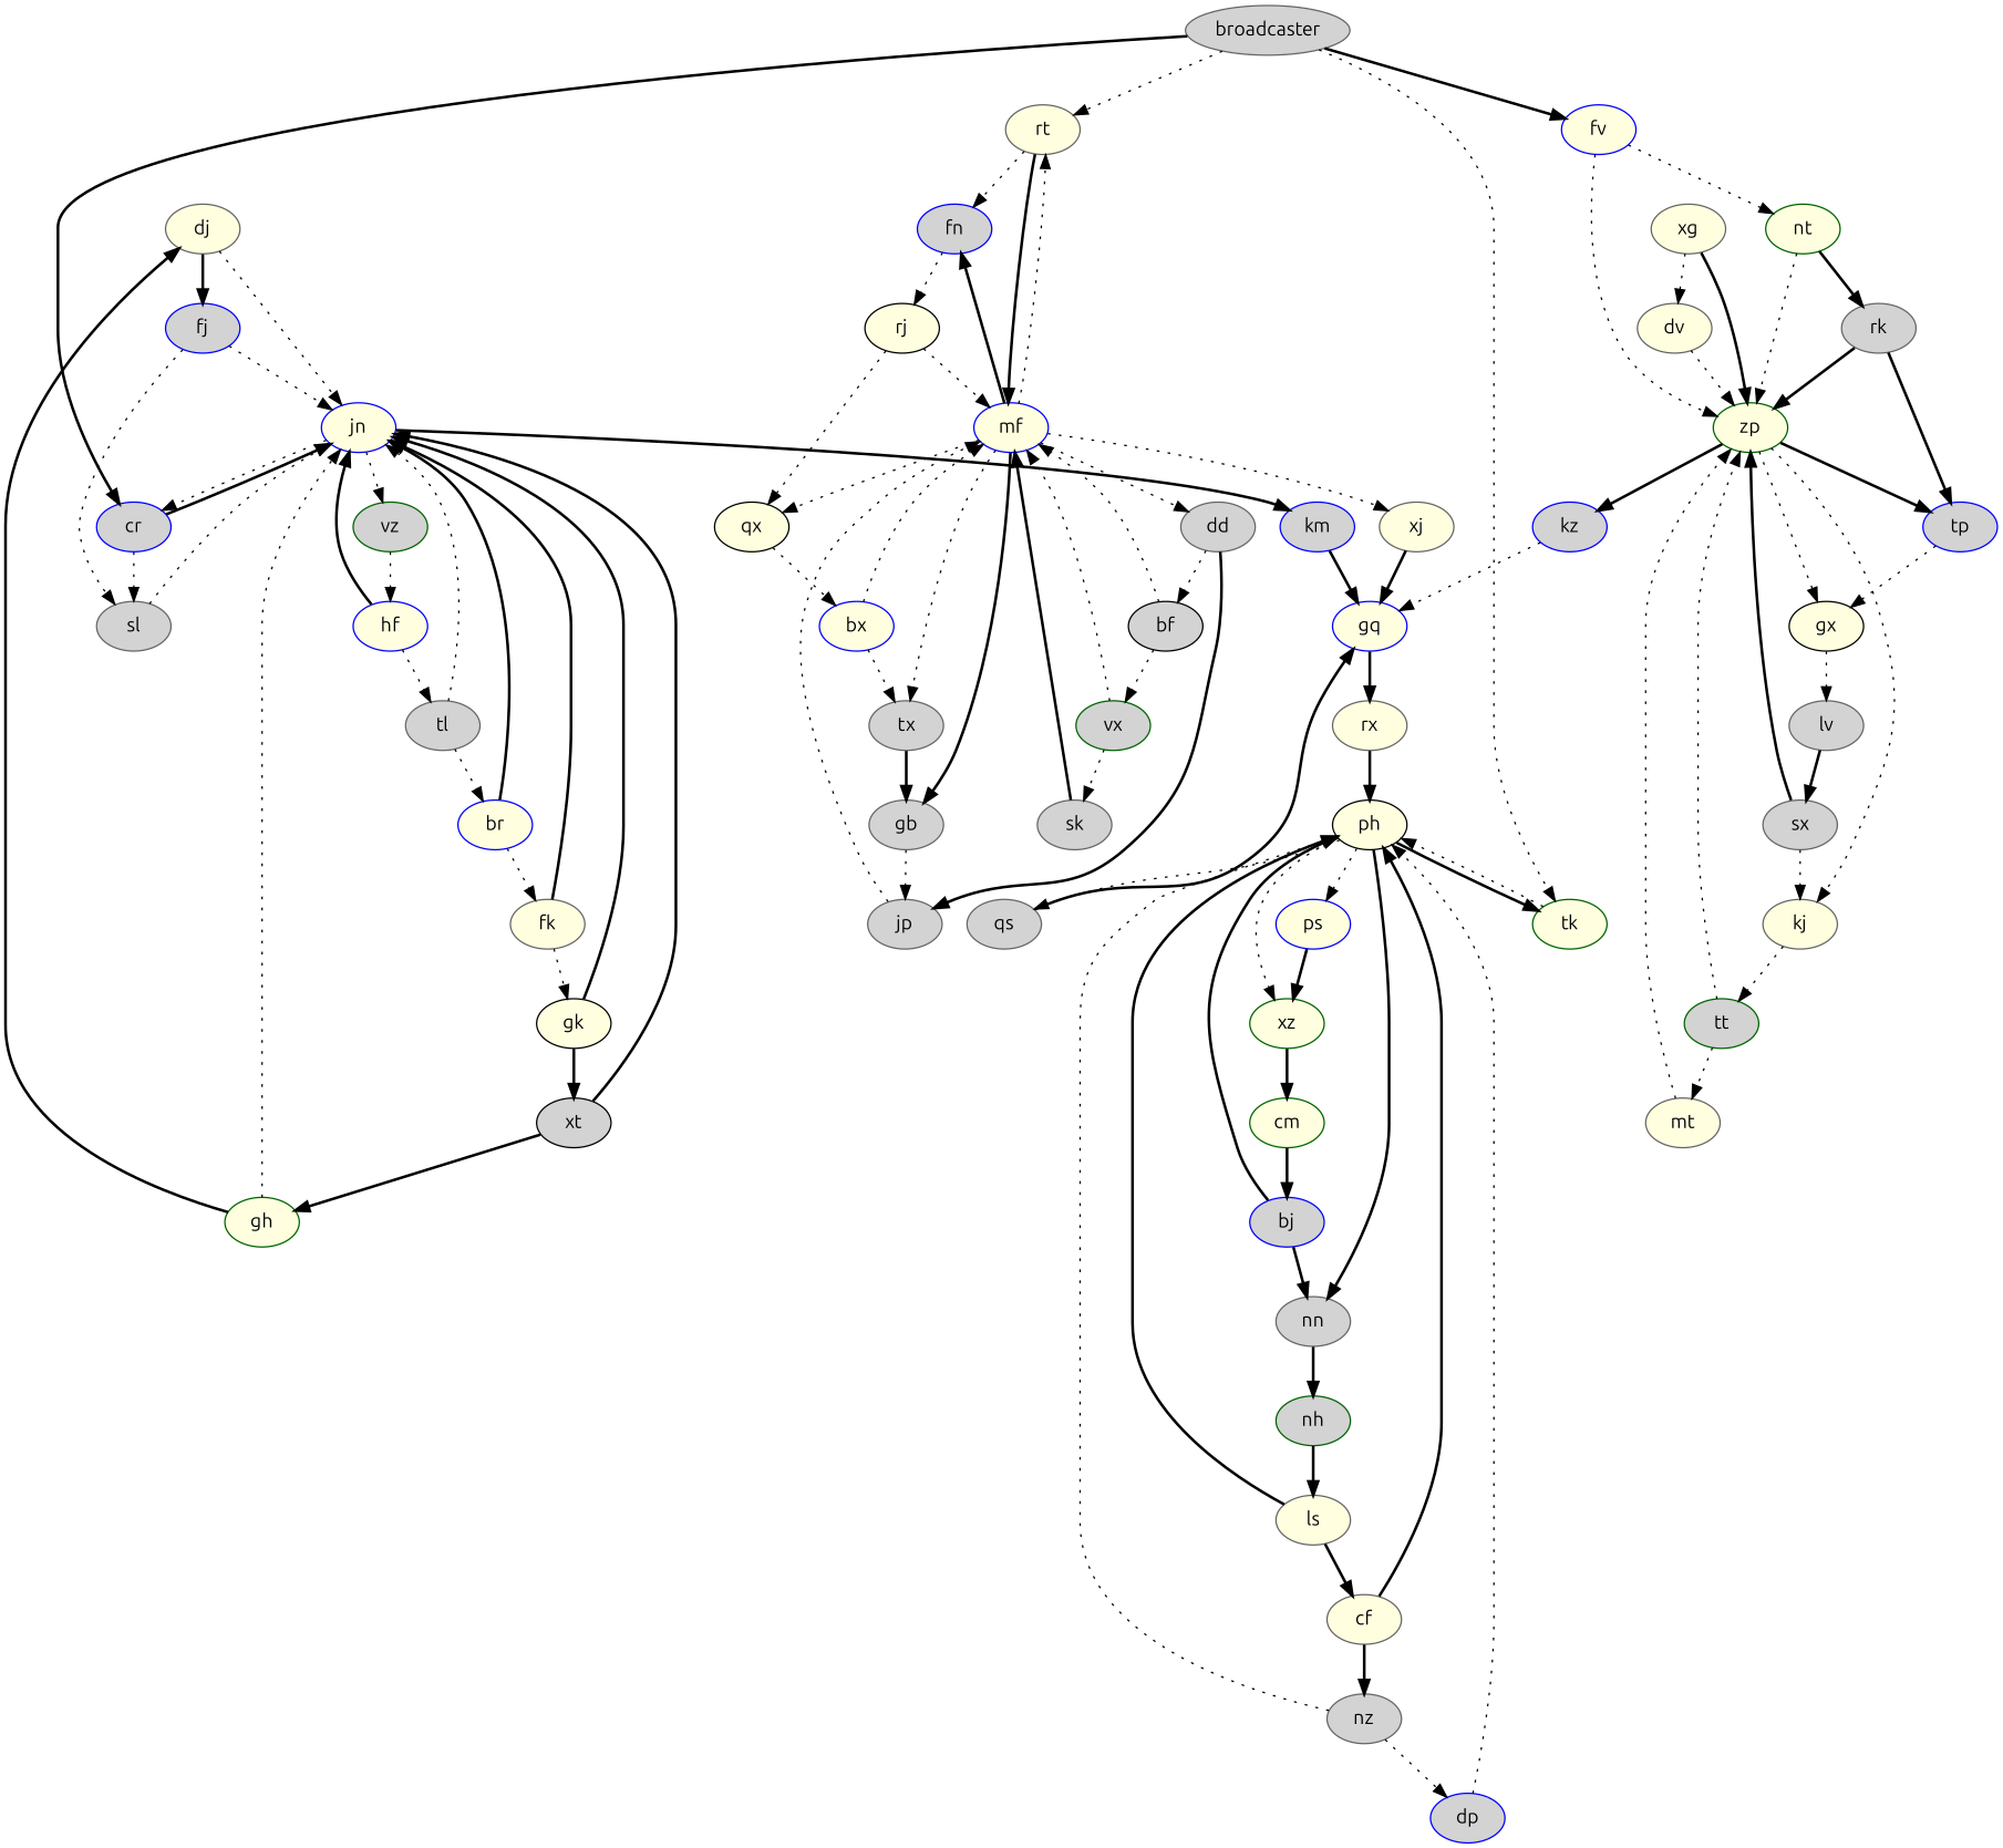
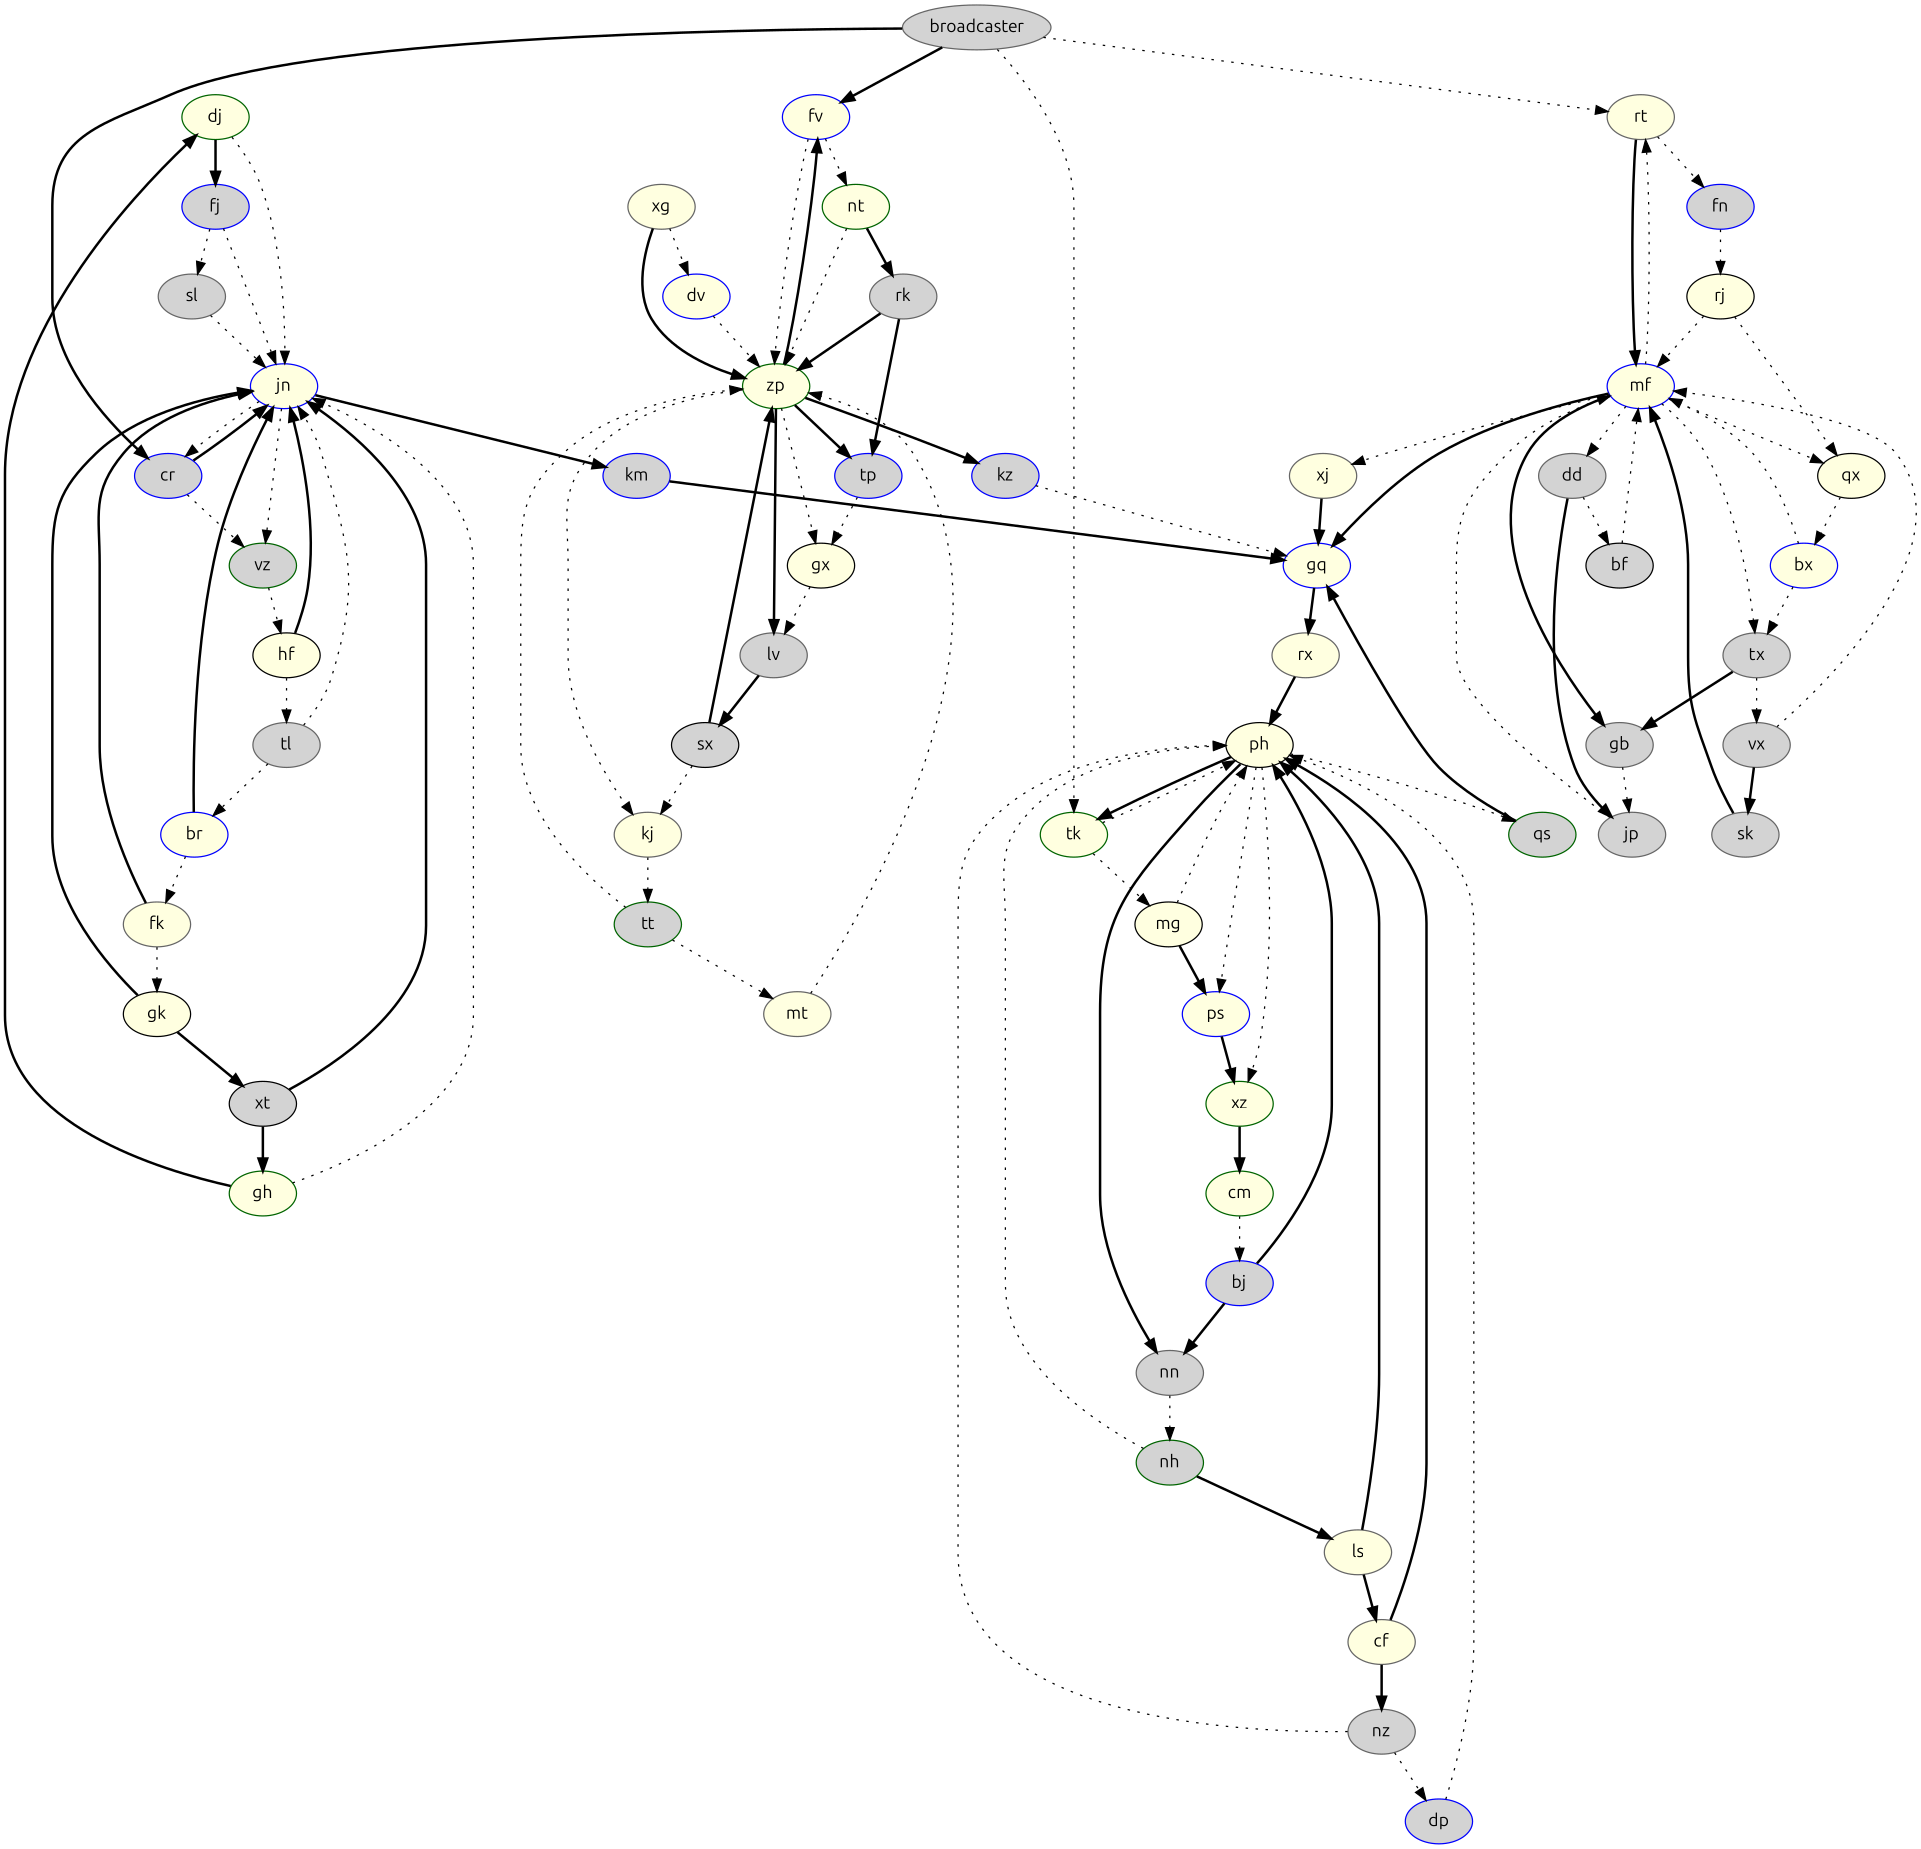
  digraph {
    fontname=Ubuntu
    node [color=gray40 fillcolor=lightyellow fontname=Ubuntu style=filled]
    edge [fontname=Ubuntu style=dotted]
-   dj
+   dj [color=darkgreen]
    fj [color=blue fillcolor=lightgrey]
    jn [color=blue]
    sl [fillcolor=lightgrey]
    km [color=blue fillcolor=lightgrey]
    cr [color=blue fillcolor=lightgrey]
    vz [color=darkgreen fillcolor=lightgrey]
    gq [color=blue]
-   hf [color=blue]
+   hf [color=black]
    xz [color=darkgreen]
    cm [color=darkgreen]
    bj [color=blue fillcolor=lightgrey]
    ph [color=black]
    tk [color=darkgreen]
    nn [fillcolor=lightgrey]
    ps [color=blue]
-   qs [fillcolor=lightgrey]
+   qs [color=darkgreen fillcolor=lightgrey]
    fn [color=blue fillcolor=lightgrey]
    rj [color=black]
    mf [color=blue]
    qx [color=black]
    tx [fillcolor=lightgrey]
    gb [fillcolor=lightgrey]
    rt
    dd [fillcolor=lightgrey]
    xj
    bx [color=blue]
    fv [color=blue]
    nt [color=darkgreen]
    zp [color=darkgreen]
    rk [fillcolor=lightgrey]
    tp [color=blue fillcolor=lightgrey]
    gx [color=black]
    kj
    kz [color=blue fillcolor=lightgrey]
    lv [fillcolor=lightgrey]
    tt [color=darkgreen fillcolor=lightgrey]
-   sx [fillcolor=lightgrey]
+   sx [color=black fillcolor=lightgrey]
    ls
    cf
    nz [fillcolor=lightgrey]
+   mg [color=black]
    nh [color=darkgreen fillcolor=lightgrey]
    dp [color=blue fillcolor=lightgrey]
    rx
    tl [fillcolor=lightgrey]
    jp [fillcolor=lightgrey]
    xg
-   dv
+   dv [color=blue]
    mt
    bf [color=black fillcolor=lightgrey]
    xt [color=black fillcolor=lightgrey]
    gh [color=darkgreen]
-   vx [color=darkgreen fillcolor=lightgrey]
+   vx [fillcolor=lightgrey]
    sk [fillcolor=lightgrey]
    br [color=blue]
    fk
    gk [color=black]
    broadcaster [fillcolor=lightgrey]
    dj -> fj [style=bold]
    dj -> jn
    fj -> jn
    fj -> sl
    jn -> km [style=bold]
    jn -> cr
    jn -> vz
    sl -> jn
    km -> gq [style=bold]
    cr -> jn [style=bold]
-   cr -> sl
+   cr -> vz
    vz -> hf
    gq -> rx [style=bold]
    hf -> jn [style=bold]
    hf -> tl
    xz -> cm [style=bold]
-   cm -> bj [style=bold]
+   cm -> bj
    bj -> ph [style=bold]
    bj -> nn [style=bold]
    ph -> xz
    ph -> tk [style=bold]
    ph -> nn [style=bold]
    ph -> ps
    ph -> qs
    tk -> ph
-   nn -> nh [style=bold]
+   tk -> mg
+   nn -> nh
    ps -> xz [style=bold]
    qs -> gq [style=bold]
    fn -> rj
    rj -> mf
    rj -> qx
-   mf -> fn [style=bold]
+   mf -> gq [style=bold]
    mf -> qx
    mf -> tx
    mf -> gb [style=bold]
    mf -> rt
    mf -> dd
    mf -> xj
    qx -> bx
    tx -> gb [style=bold]
    gb -> jp
    rt -> fn
    rt -> mf [style=bold]
    dd -> jp [style=bold]
    dd -> bf
    xj -> gq [style=bold]
    bx -> mf
    bx -> tx
    fv -> nt
    fv -> zp
    nt -> zp
    nt -> rk [style=bold]
+   zp -> fv [style=bold]
    zp -> tp [style=bold]
    zp -> gx
    zp -> kj
    zp -> kz [style=bold]
+   zp -> lv [style=bold]
    rk -> zp [style=bold]
    rk -> tp [style=bold]
    tp -> gx
    gx -> lv
    kj -> tt
    kz -> gq
    lv -> sx [style=bold]
    tt -> zp
    tt -> mt
    sx -> zp [style=bold]
    sx -> kj
    ls -> ph [style=bold]
    ls -> cf [style=bold]
    cf -> ph [style=bold]
    cf -> nz [style=bold]
    nz -> ph
    nz -> dp
+   mg -> ph
+   mg -> ps [style=bold]
+   nh -> ph
    nh -> ls [style=bold]
    dp -> ph
    rx -> ph [style=bold]
    tl -> jn
    tl -> br
    jp -> mf
    xg -> zp [style=bold]
    xg -> dv
    dv -> zp
    mt -> zp
    bf -> mf
-   bf -> vx
+   tx -> vx
    xt -> jn [style=bold]
    xt -> gh [style=bold]
    gh -> dj [style=bold]
    gh -> jn
    vx -> mf
-   vx -> sk
+   vx -> sk [style=bold]
    sk -> mf [style=bold]
    br -> jn [style=bold]
    br -> fk
    fk -> jn [style=bold]
    fk -> gk
    gk -> jn [style=bold]
    gk -> xt [style=bold]
    broadcaster -> cr [style=bold]
    broadcaster -> tk
    broadcaster -> rt
    broadcaster -> fv [style=bold]
  }
